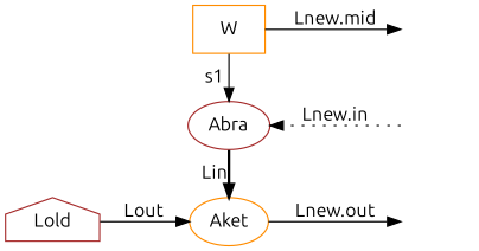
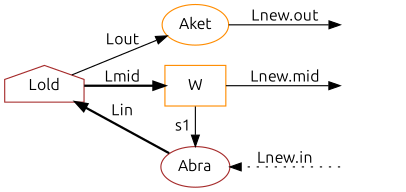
  digraph {
    fontname=Ubuntu
    rankdir=LR
    node [fontname=Ubuntu]
    edge [fontname=Ubuntu style=solid]
    n1 [color=brown label=Lold shape=house]
    n2 [color=darkorange label=Aket]
    n3 [color=brown label=Abra]
    n4 [color=darkorange label=W shape=box]
    n5 [label=" " style=invisible]
    n6 [label=" " style=invisible]
    n7 [label=" " style=invisible]
    subgraph sub_1 {
      rank=same
      n1
    }
    subgraph sub_2 {
      rank=same
      n2
      n3
      n4
    }
    subgraph sub_3 {
      rank=same
      n5
      n6
      n7
    }
    n1 -> n2 [label=Lout]
+   n1 -> n4 [label=Lmid style=bold]
    n2 -> n5 [label="Lnew.out"]
-   n3 -> n2 [label=Lin style=bold]
+   n3 -> n1 [label=Lin style=bold]
    n4 -> n3 [label=s1]
    n4 -> n7 [label="Lnew.mid"]
    n6 -> n3 [label="Lnew.in" style=dotted]
  }
